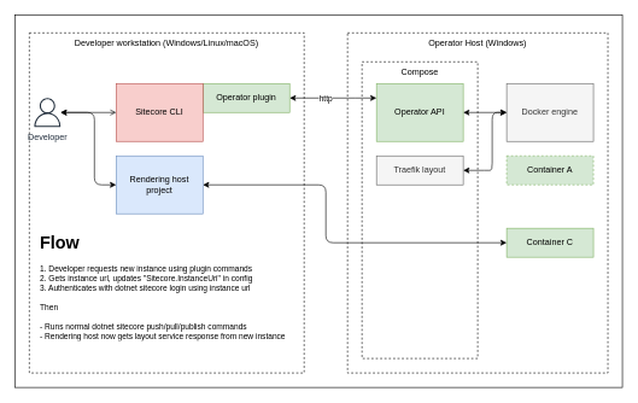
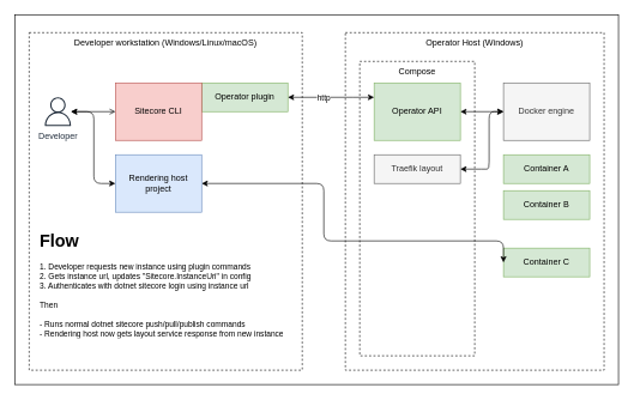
  <mxCell id="0" />
  <mxCell id="1" parent="0" />
  <mxCell id="2" value="Developer workstation (Windows/Linux/macOS)" style="rounded=0;whiteSpace=wrap;html=1;dashed=1;connectable=0;allowArrows=0;fillColor=none;verticalAlign=top;" parent="1" vertex="1"><mxGeometry x="40" y="45" width="380" height="470" as="geometry" /></mxCell>
  <mxCell id="3" value="Operator Host (Windows)" style="rounded=0;whiteSpace=wrap;html=1;dashed=1;connectable=0;allowArrows=0;fillColor=none;verticalAlign=top;" parent="1" vertex="1"><mxGeometry x="480" y="45" width="360" height="470" as="geometry" /></mxCell>
  <mxCell id="4" value="Compose" style="rounded=0;whiteSpace=wrap;html=1;dashed=1;connectable=0;allowArrows=0;fillColor=none;verticalAlign=top;" parent="1" vertex="1"><mxGeometry x="500" y="85" width="160" height="410" as="geometry" /></mxCell>
  <mxCell id="5" value="Operator plugin" style="rounded=0;whiteSpace=wrap;html=1;fontStyle=0;fillColor=#d5e8d4;strokeColor=#82b366;" parent="1" vertex="1"><mxGeometry x="280" y="115" width="120" height="40" as="geometry" /></mxCell>
  <mxCell id="6" value="" style="edgeStyle=none;html=1;startArrow=classic;startFill=1;endArrow=open;" parent="1" source="7" target="8" edge="1"><mxGeometry relative="1" as="geometry" /></mxCell>
- <mxCell id="7" value="Developer" style="sketch=0;outlineConnect=0;fontColor=#232F3E;gradientColor=none;fillColor=#232F3D;strokeColor=none;dashed=0;verticalLabelPosition=bottom;verticalAlign=top;align=center;html=1;fontSize=12;fontStyle=0;aspect=fixed;pointerEvents=1;shape=mxgraph.aws4.user;" parent="1" vertex="1"><mxGeometry x="45" y="135" width="40" height="40" as="geometry" /></mxCell>
+ <mxCell id="7" value="Developer" style="sketch=0;outlineConnect=0;fontColor=#232F3E;gradientColor=none;fillColor=#232F3D;strokeColor=none;dashed=0;verticalLabelPosition=bottom;verticalAlign=top;align=center;html=1;fontSize=12;fontStyle=0;aspect=fixed;pointerEvents=1;shape=mxgraph.aws4.user;" parent="1" vertex="1"><mxGeometry x="60" y="135" width="40" height="40" as="geometry" /></mxCell>
  <mxCell id="8" value="Sitecore CLI" style="rounded=0;whiteSpace=wrap;html=1;fillColor=#f8cecc;strokeColor=#b85450;" parent="1" vertex="1"><mxGeometry x="160" y="115" width="120" height="80" as="geometry" /></mxCell>
  <mxCell id="9" value="Operator API" style="rounded=0;whiteSpace=wrap;html=1;fontStyle=0;fillColor=#d5e8d4;strokeColor=#82b366;" parent="1" vertex="1"><mxGeometry x="520" y="115" width="120" height="80" as="geometry" /></mxCell>
  <mxCell id="10" value="Docker engine" style="rounded=0;whiteSpace=wrap;html=1;fontStyle=0;fillColor=#f5f5f5;fontColor=#333333;strokeColor=#666666;" parent="1" vertex="1"><mxGeometry x="700" y="115" width="120" height="80" as="geometry" /></mxCell>
  <mxCell id="11" style="edgeStyle=none;html=1;entryX=0;entryY=0.5;entryDx=0;entryDy=0;startArrow=classic;startFill=1;" parent="1" target="10" edge="1"><mxGeometry relative="1" as="geometry"><mxPoint x="640" y="155" as="sourcePoint" /><mxPoint x="720" y="154.66" as="targetPoint" /><Array as="points"><mxPoint x="690" y="155" /></Array></mxGeometry></mxCell>
  <mxCell id="12" value="Traefik layout" style="rounded=0;whiteSpace=wrap;html=1;fontStyle=0;fillColor=#f5f5f5;fontColor=#333333;strokeColor=#666666;" parent="1" vertex="1"><mxGeometry x="520" y="215" width="120" height="40" as="geometry" /></mxCell>
- <mxCell id="13" value="Container A" style="rounded=0;whiteSpace=wrap;html=1;fontStyle=0;fillColor=#d5e8d4;strokeColor=#82b366;dashed=1;" parent="1" vertex="1"><mxGeometry x="700" y="215" width="120" height="40" as="geometry" /></mxCell>
- <mxCell id="15" value="Container C" style="rounded=0;whiteSpace=wrap;html=1;fontStyle=0;fillColor=#d5e8d4;strokeColor=#82b366;" parent="1" vertex="1"><mxGeometry x="700" y="315" width="120" height="40" as="geometry" /></mxCell>
+ <mxCell id="13" value="Container A" style="rounded=0;whiteSpace=wrap;html=1;fontStyle=0;fillColor=#d5e8d4;strokeColor=#82b366;" parent="1" vertex="1"><mxGeometry x="700" y="215" width="120" height="40" as="geometry" /></mxCell>
+ <mxCell id="14" value="Container B" style="rounded=0;whiteSpace=wrap;html=1;fontStyle=0;fillColor=#d5e8d4;strokeColor=#82b366;" parent="1" vertex="1"><mxGeometry x="700" y="265" width="120" height="40" as="geometry" /></mxCell>
+ <mxCell id="15" value="Container C" style="rounded=0;whiteSpace=wrap;html=1;fontStyle=0;fillColor=#d5e8d4;strokeColor=#82b366;" parent="1" vertex="1"><mxGeometry x="700" y="345" width="120" height="40" as="geometry" /></mxCell>
  <mxCell id="16" style="edgeStyle=none;html=1;startArrow=classic;startFill=1;exitX=1;exitY=0.5;exitDx=0;exitDy=0;entryX=0;entryY=0.5;entryDx=0;entryDy=0;" parent="1" source="12" target="10" edge="1"><mxGeometry relative="1" as="geometry"><mxPoint x="650" y="165" as="sourcePoint" /><mxPoint x="680" y="235" as="targetPoint" /><Array as="points"><mxPoint x="670" y="235" /><mxPoint x="680" y="235" /><mxPoint x="680" y="155" /></Array></mxGeometry></mxCell>
  <mxCell id="17" value="&lt;h1&gt;Flow&lt;/h1&gt;&lt;div style=&quot;font-size: 11px&quot;&gt;&lt;font style=&quot;font-size: 11px&quot;&gt;1. Developer requests new instance using plugin commands&lt;/font&gt;&lt;/div&gt;&lt;div style=&quot;font-size: 11px&quot;&gt;&lt;span&gt;2. Gets instance url, updates &quot;Sitecore.InstanceUri&quot; in config&lt;/span&gt;&lt;/div&gt;&lt;div style=&quot;font-size: 11px&quot;&gt;&lt;span&gt;3. Authenticates with dotnet sitecore login using instance url&lt;/span&gt;&lt;/div&gt;&lt;div style=&quot;font-size: 11px&quot;&gt;&lt;font style=&quot;font-size: 11px&quot;&gt;&lt;br&gt;&lt;/font&gt;&lt;/div&gt;&lt;div style=&quot;font-size: 11px&quot;&gt;&lt;font style=&quot;font-size: 11px&quot;&gt;Then&lt;/font&gt;&lt;/div&gt;&lt;div style=&quot;font-size: 11px&quot;&gt;&lt;font style=&quot;font-size: 11px&quot;&gt;&lt;br&gt;&lt;/font&gt;&lt;/div&gt;&lt;div style=&quot;font-size: 11px&quot;&gt;&lt;font style=&quot;font-size: 11px&quot;&gt;- Runs normal dotnet sitecore push/pull/publish commands&lt;/font&gt;&lt;/div&gt;&lt;div style=&quot;font-size: 11px&quot;&gt;&lt;font style=&quot;font-size: 11px&quot;&gt;- Rendering host now gets layout service response from new instance&lt;/font&gt;&lt;/div&gt;" style="text;html=1;strokeColor=none;fillColor=none;spacing=5;spacingTop=-20;whiteSpace=wrap;overflow=hidden;rounded=0;dashed=1;" parent="1" vertex="1"><mxGeometry x="50" y="315" width="360" height="190" as="geometry" /></mxCell>
  <mxCell id="18" style="edgeStyle=orthogonalEdgeStyle;html=1;entryX=0;entryY=0.5;entryDx=0;entryDy=0;fontSize=11;startArrow=classic;startFill=1;" parent="1" source="19" target="15" edge="1"><mxGeometry relative="1" as="geometry"><Array as="points"><mxPoint x="450" y="255" /><mxPoint x="450" y="335" /></Array></mxGeometry></mxCell>
  <mxCell id="19" value="Rendering host&lt;br&gt;project" style="rounded=0;whiteSpace=wrap;html=1;fillColor=#dae8fc;strokeColor=#6c8ebf;" parent="1" vertex="1"><mxGeometry x="160" y="215" width="120" height="80" as="geometry" /></mxCell>
  <mxCell id="20" style="edgeStyle=orthogonalEdgeStyle;html=1;entryX=0;entryY=0.5;entryDx=0;entryDy=0;fontSize=11;startArrow=classic;startFill=1;" parent="1" source="7" target="19" edge="1"><mxGeometry relative="1" as="geometry"><mxPoint x="290" y="265" as="sourcePoint" /><mxPoint x="710" y="345" as="targetPoint" /><Array as="points"><mxPoint x="130" y="155" /><mxPoint x="130" y="255" /></Array></mxGeometry></mxCell>
  <mxCell id="21" style="edgeStyle=orthogonalEdgeStyle;html=1;entryX=0;entryY=0.25;entryDx=0;entryDy=0;fontSize=11;startArrow=classic;startFill=1;" parent="1" target="9" edge="1"><mxGeometry relative="1" as="geometry"><mxPoint x="400" y="135" as="sourcePoint" /><mxPoint x="710" y="345" as="targetPoint" /><Array as="points"><mxPoint x="490" y="135" /><mxPoint x="490" y="135" /></Array></mxGeometry></mxCell>
  <mxCell id="22" value="http" style="edgeLabel;html=1;align=center;verticalAlign=middle;resizable=0;points=[];fontSize=11;" parent="21" vertex="1" connectable="0"><mxGeometry x="-0.526" y="3" relative="1" as="geometry"><mxPoint x="21" y="3" as="offset" /></mxGeometry></mxCell>
  <mxCell id="23" value="" style="rounded=0;whiteSpace=wrap;html=1;connectable=0;allowArrows=0;fillColor=none;verticalAlign=top;" vertex="1" parent="1"><mxGeometry x="20" y="20" width="840" height="515" as="geometry" /></mxCell>
